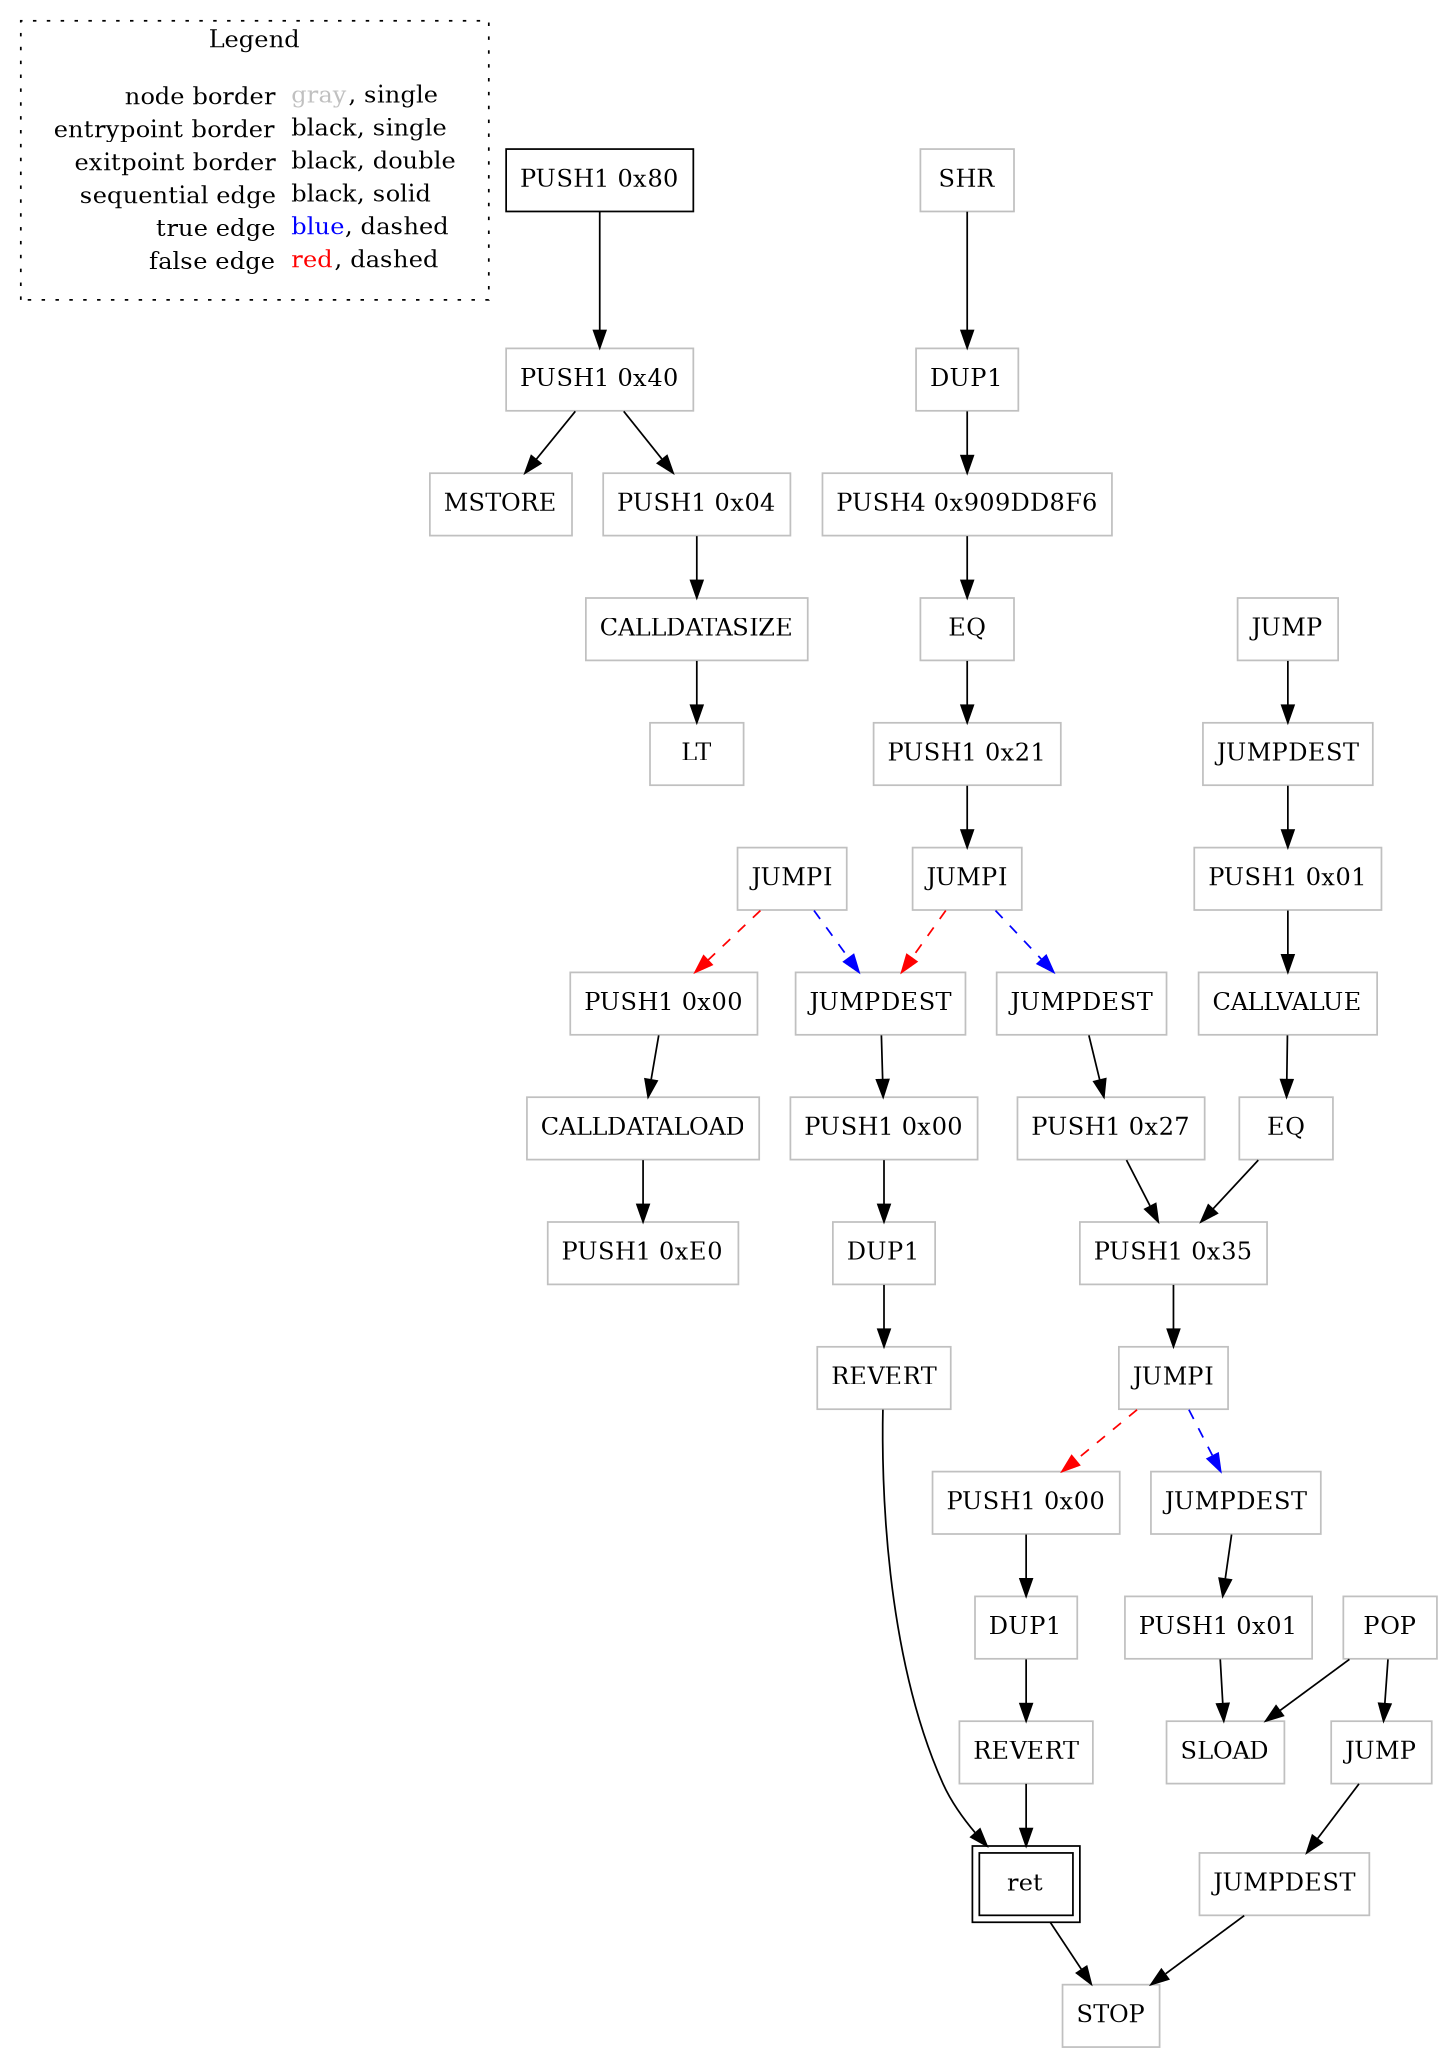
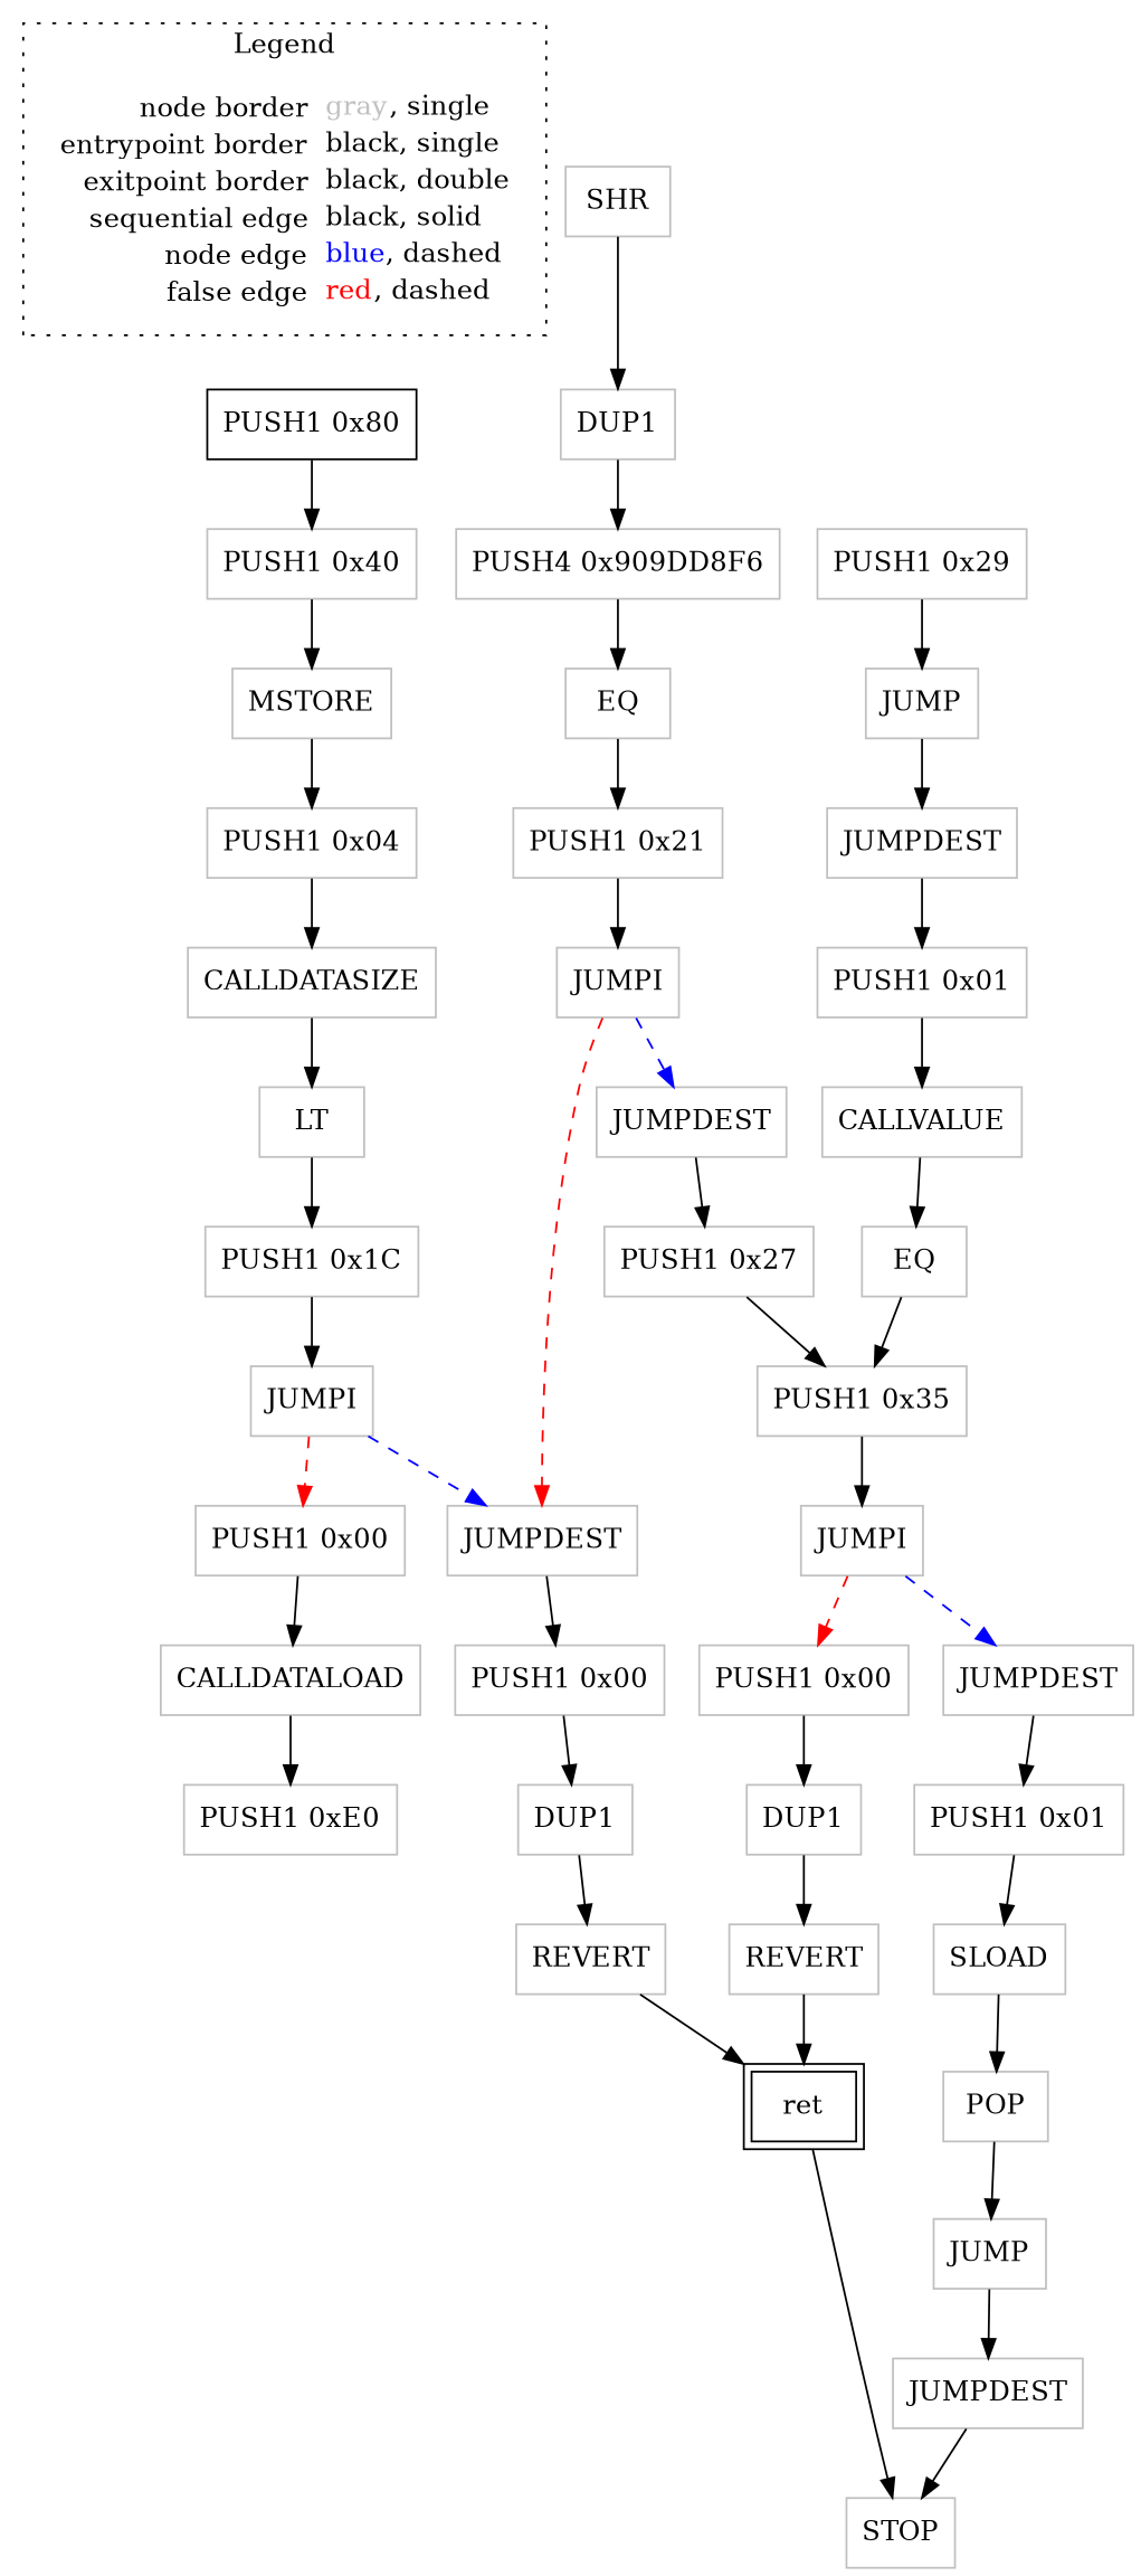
  digraph {
    node [shape=rect color=gray]
    edge [color=black]
-   n1 [label=<<table border="0" cellpadding="2" cellspacing="0" cellborder="0"><tr><td align="right">node border&nbsp;</td><td align="left"><font color="gray">gray</font>, single</td></tr><tr><td align="right">entrypoint border&nbsp;</td><td align="left"><font color="black">black</font>, single</td></tr><tr><td align="right">exitpoint border&nbsp;</td><td align="left"><font color="black">black</font>, double</td></tr><tr><td align="right">sequential edge&nbsp;</td><td align="left"><font color="black">black</font>, solid</td></tr><tr><td align="right">true edge&nbsp;</td><td align="left"><font color="blue">blue</font>, dashed</td></tr><tr><td align="right">false edge&nbsp;</td><td align="left"><font color="red">red</font>, dashed</td></tr></table>> shape=plaintext color=""]
+   n1 [label=<<table border="0" cellpadding="2" cellspacing="0" cellborder="0"><tr><td align="right">node border&nbsp;</td><td align="left"><font color="gray">gray</font>, single</td></tr><tr><td align="right">entrypoint border&nbsp;</td><td align="left"><font color="black">black</font>, single</td></tr><tr><td align="right">exitpoint border&nbsp;</td><td align="left"><font color="black">black</font>, double</td></tr><tr><td align="right">sequential edge&nbsp;</td><td align="left"><font color="black">black</font>, solid</td></tr><tr><td align="right">node edge&nbsp;</td><td align="left"><font color="blue">blue</font>, dashed</td></tr><tr><td align="right">false edge&nbsp;</td><td align="left"><font color="red">red</font>, dashed</td></tr></table>> shape=plaintext color=""]
    n2 [color=black label=<PUSH1 0x80>]
    n3 [label=<PUSH1 0x40>]
    n4 [label=<MSTORE>]
    n5 [label=<PUSH1 0x04>]
    n6 [label=<CALLDATASIZE>]
    n7 [label=<PUSH1 0x00>]
    n8 [label=<DUP1>]
    n9 [label=<REVERT>]
    n10 [label=<PUSH1 0x35>]
    n11 [label=<JUMPI>]
    n12 [label=<JUMPDEST>]
    n13 [label=<LT>]
+   n14 [label=<PUSH1 0x1C>]
    n15 [label=<JUMPI>]
    n16 [label=<PUSH1 0x21>]
    n17 [label=<JUMPI>]
    n18 [label=<JUMPDEST>]
    n19 [label=<JUMPDEST>]
    n20 [label=<PUSH1 0x00>]
    n21 [label=<PUSH1 0x00>]
    n22 [label=<CALLDATALOAD>]
    n23 [label=<PUSH1 0xE0>]
    n24 [label=<SHR>]
    n25 [label=<DUP1>]
    n26 [label=<PUSH4 0x909DD8F6>]
    n27 [label=<EQ>]
    n28 [color=black label=<ret> peripheries=2]
    n29 [label=<STOP>]
    n30 [label=<PUSH1 0x27>]
    n31 [label=<DUP1>]
    n32 [label=<REVERT>]
    n33 [label=<JUMP>]
    n34 [label=<JUMPDEST>]
    n35 [label=<PUSH1 0x01>]
    n36 [label=<JUMPDEST>]
    n37 [label=<PUSH1 0x01>]
    n38 [label=<SLOAD>]
    n39 [label=<POP>]
    n40 [label=<CALLVALUE>]
    n41 [label=<EQ>]
    n42 [label=<JUMP>]
+   n43 [label=<PUSH1 0x29>]
    subgraph cluster_1 {
      label=Legend
      style=dotted
      n1
    }
    n2 -> n3
    n3 -> n4
-   n3 -> n5
+   n4 -> n5
    n5 -> n6
    n6 -> n13
    n7 -> n8
    n8 -> n9
    n9 -> n28
    n10 -> n11
    n11 -> n7 [color=red style=dashed]
    n11 -> n12 [color=blue style=dashed]
    n12 -> n37
+   n13 -> n14
+   n14 -> n15
    n15 -> n18 [color=blue style=dashed]
    n15 -> n20 [color=red style=dashed]
    n16 -> n17
    n17 -> n18 [color=red style=dashed]
    n17 -> n19 [color=blue style=dashed]
    n18 -> n21
    n19 -> n30
    n20 -> n22
    n21 -> n31
    n22 -> n23
    n24 -> n25
    n25 -> n26
    n26 -> n27
    n27 -> n16
    n28 -> n29
    n30 -> n10
    n31 -> n32
    n32 -> n28
    n33 -> n34
    n34 -> n35
    n35 -> n40
    n36 -> n29
    n37 -> n38
-   n39 -> n38
+   n38 -> n39
    n39 -> n42
    n40 -> n41
    n41 -> n10
    n42 -> n36
+   n43 -> n33
  }
